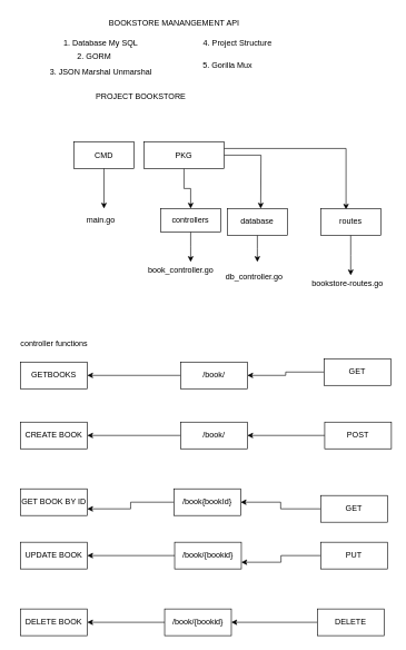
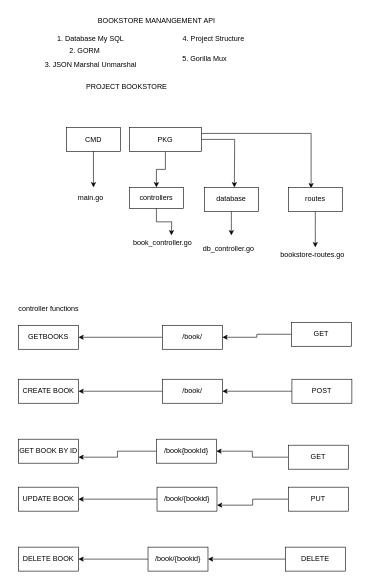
  <mxCell id="0" />
  <mxCell id="1" parent="0" />
  <mxCell id="2" value="BOOKSTORE MANANGEMENT API" style="text;html=1;align=center;verticalAlign=middle;resizable=0;points=[];autosize=1;strokeColor=none;fillColor=none;" vertex="1" parent="1"><mxGeometry x="150" y="20" width="220" height="30" as="geometry" /></mxCell>
  <mxCell id="3" value="CMD" style="rounded=0;whiteSpace=wrap;html=1;" vertex="1" parent="1"><mxGeometry x="110" y="212" width="90" height="40" as="geometry" /></mxCell>
  <mxCell id="4" value="1. Database My SQL" style="text;html=1;align=center;verticalAlign=middle;resizable=0;points=[];autosize=1;strokeColor=none;fillColor=none;" vertex="1" parent="1"><mxGeometry x="85" y="50" width="130" height="30" as="geometry" /></mxCell>
  <mxCell id="5" value="2. GORM&lt;br&gt;" style="text;html=1;align=center;verticalAlign=middle;resizable=0;points=[];autosize=1;strokeColor=none;fillColor=none;" vertex="1" parent="1"><mxGeometry x="105" y="70" width="70" height="30" as="geometry" /></mxCell>
  <mxCell id="6" value="3. JSON Marshal Unmarshal" style="text;html=1;align=center;verticalAlign=middle;resizable=0;points=[];autosize=1;strokeColor=none;fillColor=none;" vertex="1" parent="1"><mxGeometry x="60" y="92" width="180" height="30" as="geometry" /></mxCell>
  <mxCell id="7" value="4. Project Structure" style="text;html=1;align=center;verticalAlign=middle;resizable=0;points=[];autosize=1;strokeColor=none;fillColor=none;" vertex="1" parent="1"><mxGeometry x="290" y="50" width="130" height="30" as="geometry" /></mxCell>
  <mxCell id="8" value="5. Gorilla Mux" style="text;html=1;align=center;verticalAlign=middle;resizable=0;points=[];autosize=1;strokeColor=none;fillColor=none;" vertex="1" parent="1"><mxGeometry x="290" y="82" width="100" height="30" as="geometry" /></mxCell>
  <mxCell id="9" value="PROJECT BOOKSTORE" style="text;html=1;align=center;verticalAlign=middle;resizable=0;points=[];autosize=1;strokeColor=none;fillColor=none;" vertex="1" parent="1"><mxGeometry x="130" y="130" width="160" height="30" as="geometry" /></mxCell>
  <mxCell id="10" value="" style="endArrow=classic;html=1;rounded=0;exitX=0.5;exitY=1;exitDx=0;exitDy=0;" edge="1" parent="1" source="3"><mxGeometry width="50" height="50" relative="1" as="geometry"><mxPoint x="310" y="302" as="sourcePoint" /><mxPoint x="155" y="312" as="targetPoint" /></mxGeometry></mxCell>
  <mxCell id="11" style="edgeStyle=orthogonalEdgeStyle;rounded=0;orthogonalLoop=1;jettySize=auto;html=1;exitX=0.5;exitY=1;exitDx=0;exitDy=0;entryX=0.5;entryY=0;entryDx=0;entryDy=0;" edge="1" parent="1" source="14" target="16"><mxGeometry relative="1" as="geometry" /></mxCell>
  <mxCell id="12" style="edgeStyle=orthogonalEdgeStyle;rounded=0;orthogonalLoop=1;jettySize=auto;html=1;exitX=1;exitY=0.5;exitDx=0;exitDy=0;" edge="1" parent="1" source="14"><mxGeometry relative="1" as="geometry"><mxPoint x="390" y="312" as="targetPoint" /></mxGeometry></mxCell>
  <mxCell id="13" style="edgeStyle=orthogonalEdgeStyle;rounded=0;orthogonalLoop=1;jettySize=auto;html=1;exitX=1;exitY=0.25;exitDx=0;exitDy=0;entryX=0.422;entryY=0.038;entryDx=0;entryDy=0;entryPerimeter=0;" edge="1" parent="1" source="14" target="20"><mxGeometry relative="1" as="geometry"><mxPoint x="520" y="302" as="targetPoint" /></mxGeometry></mxCell>
  <mxCell id="14" value="PKG" style="whiteSpace=wrap;html=1;" vertex="1" parent="1"><mxGeometry x="215" y="212" width="120" height="40" as="geometry" /></mxCell>
  <mxCell id="15" style="edgeStyle=orthogonalEdgeStyle;rounded=0;orthogonalLoop=1;jettySize=auto;html=1;exitX=0.5;exitY=1;exitDx=0;exitDy=0;" edge="1" parent="1" source="16"><mxGeometry relative="1" as="geometry"><mxPoint x="285" y="392" as="targetPoint" /></mxGeometry></mxCell>
- <mxCell id="16" value="controllers" style="whiteSpace=wrap;html=1;" vertex="1" parent="1"><mxGeometry x="240" y="312" width="90" height="35" as="geometry" /></mxCell>
+ <mxCell id="16" value="controllers" style="whiteSpace=wrap;html=1;" vertex="1" parent="1"><mxGeometry x="215" y="312" width="90" height="35" as="geometry" /></mxCell>
  <mxCell id="17" style="edgeStyle=orthogonalEdgeStyle;rounded=0;orthogonalLoop=1;jettySize=auto;html=1;exitX=0.5;exitY=1;exitDx=0;exitDy=0;" edge="1" parent="1" source="18"><mxGeometry relative="1" as="geometry"><mxPoint x="385" y="392" as="targetPoint" /></mxGeometry></mxCell>
  <mxCell id="18" value="database" style="whiteSpace=wrap;html=1;" vertex="1" parent="1"><mxGeometry x="340" y="312" width="90" height="40" as="geometry" /></mxCell>
  <mxCell id="19" style="edgeStyle=orthogonalEdgeStyle;rounded=0;orthogonalLoop=1;jettySize=auto;html=1;exitX=0.5;exitY=1;exitDx=0;exitDy=0;" edge="1" parent="1" source="20"><mxGeometry relative="1" as="geometry"><mxPoint x="525" y="412" as="targetPoint" /></mxGeometry></mxCell>
  <mxCell id="20" value="routes" style="whiteSpace=wrap;html=1;" vertex="1" parent="1"><mxGeometry x="480" y="312" width="90" height="40" as="geometry" /></mxCell>
  <mxCell id="21" value="main.go" style="text;html=1;align=center;verticalAlign=middle;resizable=0;points=[];autosize=1;strokeColor=none;fillColor=none;" vertex="1" parent="1"><mxGeometry x="115" y="314.5" width="70" height="30" as="geometry" /></mxCell>
  <mxCell id="22" value="db_controller.go" style="text;html=1;align=center;verticalAlign=middle;resizable=0;points=[];autosize=1;strokeColor=none;fillColor=none;" vertex="1" parent="1"><mxGeometry x="325" y="400" width="110" height="30" as="geometry" /></mxCell>
  <mxCell id="23" value="book_controller.go" style="text;html=1;align=center;verticalAlign=middle;resizable=0;points=[];autosize=1;strokeColor=none;fillColor=none;" vertex="1" parent="1"><mxGeometry x="210" y="390" width="120" height="30" as="geometry" /></mxCell>
  <mxCell id="24" value="bookstore-routes.go" style="text;html=1;align=center;verticalAlign=middle;resizable=0;points=[];autosize=1;strokeColor=none;fillColor=none;" vertex="1" parent="1"><mxGeometry x="455" y="410" width="130" height="30" as="geometry" /></mxCell>
  <mxCell id="25" value="controller functions" style="text;html=1;align=center;verticalAlign=middle;resizable=0;points=[];autosize=1;strokeColor=none;fillColor=none;" vertex="1" parent="1"><mxGeometry x="20" y="500" width="120" height="30" as="geometry" /></mxCell>
  <mxCell id="26" value="GETBOOKS" style="rounded=0;whiteSpace=wrap;html=1;" vertex="1" parent="1"><mxGeometry x="30" y="542" width="100" height="40" as="geometry" /></mxCell>
  <mxCell id="27" style="edgeStyle=orthogonalEdgeStyle;rounded=0;orthogonalLoop=1;jettySize=auto;html=1;exitX=0;exitY=0.5;exitDx=0;exitDy=0;entryX=1;entryY=0.5;entryDx=0;entryDy=0;" edge="1" parent="1" source="28" target="26"><mxGeometry relative="1" as="geometry" /></mxCell>
  <mxCell id="28" value="/book/" style="rounded=0;whiteSpace=wrap;html=1;" vertex="1" parent="1"><mxGeometry x="270" y="542" width="100" height="40" as="geometry" /></mxCell>
  <mxCell id="29" style="edgeStyle=orthogonalEdgeStyle;rounded=0;orthogonalLoop=1;jettySize=auto;html=1;exitX=0;exitY=0.5;exitDx=0;exitDy=0;" edge="1" parent="1" source="30" target="28"><mxGeometry relative="1" as="geometry" /></mxCell>
  <mxCell id="30" value="GET" style="rounded=0;whiteSpace=wrap;html=1;" vertex="1" parent="1"><mxGeometry x="485" y="537" width="100" height="40" as="geometry" /></mxCell>
  <mxCell id="31" value="CREATE BOOK" style="rounded=0;whiteSpace=wrap;html=1;" vertex="1" parent="1"><mxGeometry x="30" y="632" width="100" height="40" as="geometry" /></mxCell>
  <mxCell id="32" style="edgeStyle=orthogonalEdgeStyle;rounded=0;orthogonalLoop=1;jettySize=auto;html=1;exitX=0;exitY=0.5;exitDx=0;exitDy=0;entryX=1;entryY=0.5;entryDx=0;entryDy=0;" edge="1" parent="1" source="33" target="31"><mxGeometry relative="1" as="geometry" /></mxCell>
  <mxCell id="33" value="/book/" style="rounded=0;whiteSpace=wrap;html=1;" vertex="1" parent="1"><mxGeometry x="270" y="632" width="100" height="40" as="geometry" /></mxCell>
  <mxCell id="34" style="edgeStyle=orthogonalEdgeStyle;rounded=0;orthogonalLoop=1;jettySize=auto;html=1;exitX=0;exitY=0.5;exitDx=0;exitDy=0;entryX=1;entryY=0.5;entryDx=0;entryDy=0;" edge="1" parent="1" source="35" target="33"><mxGeometry relative="1" as="geometry" /></mxCell>
  <mxCell id="35" value="POST" style="rounded=0;whiteSpace=wrap;html=1;" vertex="1" parent="1"><mxGeometry x="486" y="632" width="100" height="40" as="geometry" /></mxCell>
  <mxCell id="36" value="GET BOOK BY ID" style="rounded=0;whiteSpace=wrap;html=1;" vertex="1" parent="1"><mxGeometry x="30" y="732" width="100" height="40" as="geometry" /></mxCell>
  <mxCell id="37" style="edgeStyle=orthogonalEdgeStyle;rounded=0;orthogonalLoop=1;jettySize=auto;html=1;exitX=0;exitY=0.5;exitDx=0;exitDy=0;entryX=1;entryY=0.75;entryDx=0;entryDy=0;" edge="1" parent="1" source="38" target="36"><mxGeometry relative="1" as="geometry" /></mxCell>
  <mxCell id="38" value="/book{bookId}" style="rounded=0;whiteSpace=wrap;html=1;" vertex="1" parent="1"><mxGeometry x="260" y="732" width="100" height="40" as="geometry" /></mxCell>
  <mxCell id="39" style="edgeStyle=orthogonalEdgeStyle;rounded=0;orthogonalLoop=1;jettySize=auto;html=1;exitX=0;exitY=0.5;exitDx=0;exitDy=0;entryX=1;entryY=0.5;entryDx=0;entryDy=0;" edge="1" parent="1" source="40" target="38"><mxGeometry relative="1" as="geometry" /></mxCell>
  <mxCell id="40" value="GET" style="rounded=0;whiteSpace=wrap;html=1;" vertex="1" parent="1"><mxGeometry x="480" y="742" width="100" height="40" as="geometry" /></mxCell>
  <mxCell id="41" value="UPDATE BOOK" style="rounded=0;whiteSpace=wrap;html=1;" vertex="1" parent="1"><mxGeometry x="30" y="812" width="100" height="40" as="geometry" /></mxCell>
  <mxCell id="42" style="edgeStyle=orthogonalEdgeStyle;rounded=0;orthogonalLoop=1;jettySize=auto;html=1;exitX=0;exitY=0.5;exitDx=0;exitDy=0;" edge="1" parent="1" source="43" target="41"><mxGeometry relative="1" as="geometry" /></mxCell>
  <mxCell id="43" value="/book/{bookid}" style="rounded=0;whiteSpace=wrap;html=1;" vertex="1" parent="1"><mxGeometry x="261" y="812" width="100" height="40" as="geometry" /></mxCell>
  <mxCell id="44" style="edgeStyle=orthogonalEdgeStyle;rounded=0;orthogonalLoop=1;jettySize=auto;html=1;exitX=0;exitY=0.5;exitDx=0;exitDy=0;entryX=1;entryY=0.75;entryDx=0;entryDy=0;" edge="1" parent="1" source="45" target="43"><mxGeometry relative="1" as="geometry" /></mxCell>
  <mxCell id="45" value="PUT" style="rounded=0;whiteSpace=wrap;html=1;" vertex="1" parent="1"><mxGeometry x="480" y="812" width="100" height="40" as="geometry" /></mxCell>
  <mxCell id="46" value="DELETE BOOK" style="rounded=0;whiteSpace=wrap;html=1;" vertex="1" parent="1"><mxGeometry x="30" y="912" width="100" height="40" as="geometry" /></mxCell>
  <mxCell id="47" style="edgeStyle=orthogonalEdgeStyle;rounded=0;orthogonalLoop=1;jettySize=auto;html=1;exitX=0;exitY=0.5;exitDx=0;exitDy=0;entryX=1;entryY=0.5;entryDx=0;entryDy=0;" edge="1" parent="1" source="48" target="46"><mxGeometry relative="1" as="geometry" /></mxCell>
  <mxCell id="48" value="/book/{bookid}" style="rounded=0;whiteSpace=wrap;html=1;" vertex="1" parent="1"><mxGeometry x="246" y="912" width="100" height="40" as="geometry" /></mxCell>
  <mxCell id="49" style="edgeStyle=orthogonalEdgeStyle;rounded=0;orthogonalLoop=1;jettySize=auto;html=1;exitX=0;exitY=0.5;exitDx=0;exitDy=0;entryX=1;entryY=0.5;entryDx=0;entryDy=0;" edge="1" parent="1" source="50" target="48"><mxGeometry relative="1" as="geometry" /></mxCell>
  <mxCell id="50" value="DELETE" style="rounded=0;whiteSpace=wrap;html=1;" vertex="1" parent="1"><mxGeometry x="475" y="912" width="100" height="40" as="geometry" /></mxCell>
